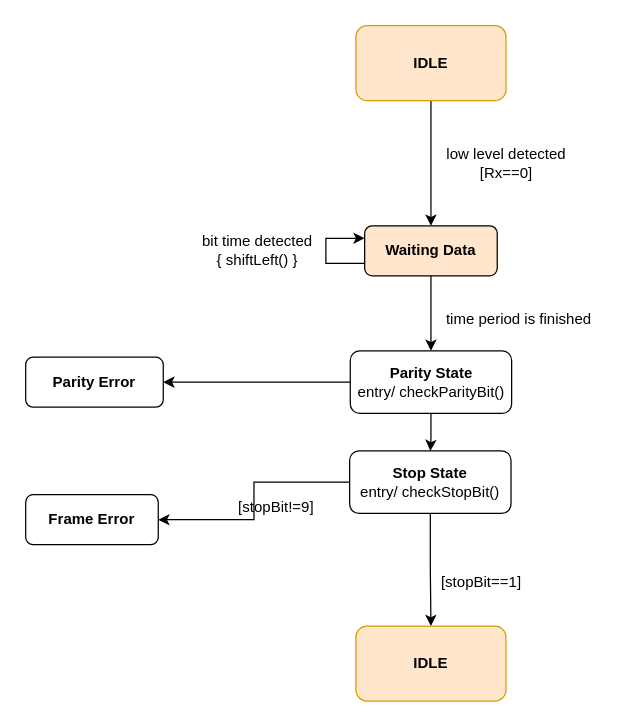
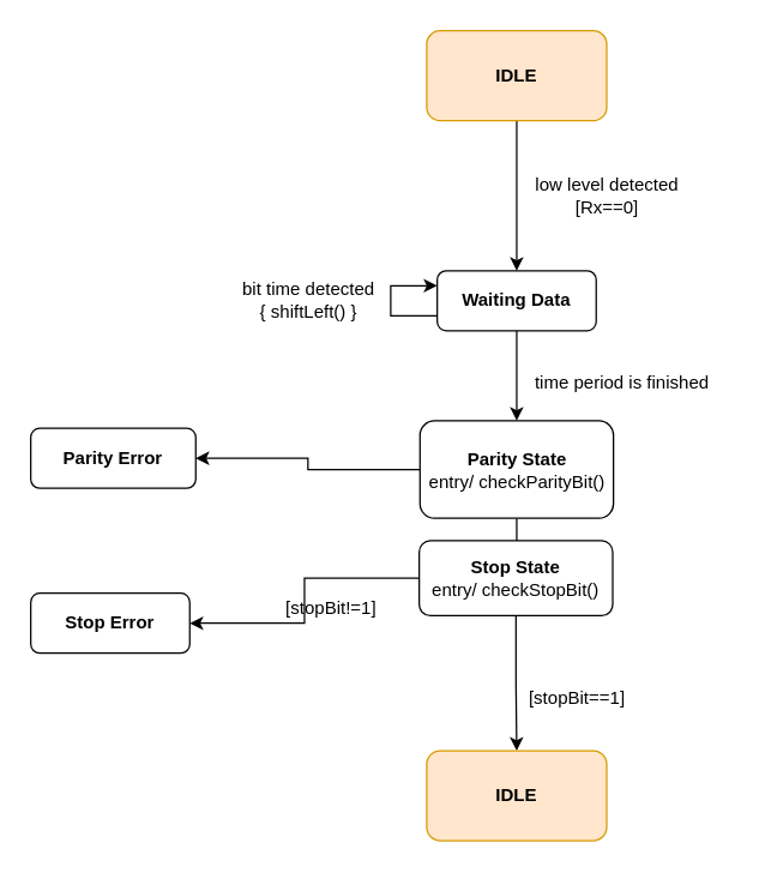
  <mxCell id="0" />
  <mxCell id="1" parent="0" />
  <mxCell id="2" style="edgeStyle=orthogonalEdgeStyle;rounded=0;orthogonalLoop=1;jettySize=auto;html=1;" edge="1" parent="1" source="3" target="5"><mxGeometry relative="1" as="geometry" /></mxCell>
  <mxCell id="3" value="&lt;b&gt;IDLE&lt;/b&gt;" style="rounded=1;whiteSpace=wrap;html=1;fillColor=#ffe6cc;strokeColor=#d79b00;" vertex="1" parent="1"><mxGeometry x="284" y="20" width="120" height="60" as="geometry" /></mxCell>
  <mxCell id="4" style="edgeStyle=orthogonalEdgeStyle;rounded=0;orthogonalLoop=1;jettySize=auto;html=1;exitX=0.5;exitY=1;exitDx=0;exitDy=0;entryX=0.5;entryY=0;entryDx=0;entryDy=0;" edge="1" parent="1" source="5" target="10"><mxGeometry relative="1" as="geometry" /></mxCell>
- <mxCell id="5" value="&lt;b&gt;Waiting Data&lt;/b&gt;" style="rounded=1;whiteSpace=wrap;html=1;fillColor=#ffe6cc;" vertex="1" parent="1"><mxGeometry x="291" y="180" width="106" height="40" as="geometry" /></mxCell>
+ <mxCell id="5" value="&lt;b&gt;Waiting Data&lt;/b&gt;" style="rounded=1;whiteSpace=wrap;html=1;" vertex="1" parent="1"><mxGeometry x="291" y="180" width="106" height="40" as="geometry" /></mxCell>
  <mxCell id="6" value="low level detected&lt;br&gt;[Rx==0]" style="text;html=1;align=center;verticalAlign=middle;resizable=0;points=[];autosize=1;strokeColor=none;fillColor=none;" vertex="1" parent="1"><mxGeometry x="344" y="110" width="120" height="40" as="geometry" /></mxCell>
  <mxCell id="7" value="bit time detected&lt;br&gt;{ shiftLeft() }" style="text;html=1;align=center;verticalAlign=middle;resizable=0;points=[];autosize=1;strokeColor=none;fillColor=none;" vertex="1" parent="1"><mxGeometry x="150" y="180" width="110" height="40" as="geometry" /></mxCell>
  <mxCell id="8" style="edgeStyle=orthogonalEdgeStyle;rounded=0;orthogonalLoop=1;jettySize=auto;html=1;entryX=0.5;entryY=0;entryDx=0;entryDy=0;" edge="1" parent="1" source="10" target="17"><mxGeometry relative="1" as="geometry" /></mxCell>
  <mxCell id="9" style="edgeStyle=orthogonalEdgeStyle;rounded=0;orthogonalLoop=1;jettySize=auto;html=1;exitX=0;exitY=0.5;exitDx=0;exitDy=0;" edge="1" parent="1" source="10" target="12"><mxGeometry relative="1" as="geometry" /></mxCell>
- <mxCell id="10" value="&lt;b&gt;Parity State&lt;br&gt;&lt;/b&gt;entry/ checkParityBit()" style="rounded=1;whiteSpace=wrap;html=1;" vertex="1" parent="1"><mxGeometry x="279.5" y="280" width="129" height="50" as="geometry" /></mxCell>
+ <mxCell id="10" value="&lt;b&gt;Parity State&lt;br&gt;&lt;/b&gt;entry/ checkParityBit()" style="rounded=1;whiteSpace=wrap;html=1;" vertex="1" parent="1"><mxGeometry x="279.5" y="280" width="129" height="65" as="geometry" /></mxCell>
  <mxCell id="11" style="edgeStyle=orthogonalEdgeStyle;rounded=0;orthogonalLoop=1;jettySize=auto;html=1;exitX=0;exitY=0.75;exitDx=0;exitDy=0;entryX=0;entryY=0.25;entryDx=0;entryDy=0;" edge="1" parent="1" source="5" target="5"><mxGeometry relative="1" as="geometry"><Array as="points"><mxPoint x="260" y="210" /><mxPoint x="260" y="190" /></Array></mxGeometry></mxCell>
  <mxCell id="12" value="&lt;b&gt;Parity Error&lt;/b&gt;" style="rounded=1;whiteSpace=wrap;html=1;" vertex="1" parent="1"><mxGeometry x="20" y="285" width="110" height="40" as="geometry" /></mxCell>
- <mxCell id="13" value="&lt;b&gt;Frame Error&lt;/b&gt;" style="rounded=1;whiteSpace=wrap;html=1;" vertex="1" parent="1"><mxGeometry x="20" y="395" width="106" height="40" as="geometry" /></mxCell>
+ <mxCell id="13" value="&lt;b&gt;Stop Error&lt;/b&gt;" style="rounded=1;whiteSpace=wrap;html=1;" vertex="1" parent="1"><mxGeometry x="20" y="395" width="106" height="40" as="geometry" /></mxCell>
  <mxCell id="14" value="time period is finished" style="text;html=1;align=center;verticalAlign=middle;resizable=0;points=[];autosize=1;strokeColor=none;fillColor=none;" vertex="1" parent="1"><mxGeometry x="344" y="240" width="140" height="30" as="geometry" /></mxCell>
  <mxCell id="15" style="edgeStyle=orthogonalEdgeStyle;rounded=0;orthogonalLoop=1;jettySize=auto;html=1;entryX=1;entryY=0.5;entryDx=0;entryDy=0;" edge="1" parent="1" source="17" target="13"><mxGeometry relative="1" as="geometry"><mxPoint x="140" y="415" as="targetPoint" /></mxGeometry></mxCell>
  <mxCell id="16" style="edgeStyle=orthogonalEdgeStyle;rounded=0;orthogonalLoop=1;jettySize=auto;html=1;exitX=0.5;exitY=1;exitDx=0;exitDy=0;entryX=0.5;entryY=0;entryDx=0;entryDy=0;" edge="1" parent="1" source="17" target="20"><mxGeometry relative="1" as="geometry" /></mxCell>
  <mxCell id="17" value="&lt;b&gt;Stop State&lt;br&gt;&lt;/b&gt;entry/ checkStopBit()" style="rounded=1;whiteSpace=wrap;html=1;" vertex="1" parent="1"><mxGeometry x="279" y="360" width="129" height="50" as="geometry" /></mxCell>
- <mxCell id="18" value="[stopBit!=9]" style="text;html=1;align=center;verticalAlign=middle;resizable=0;points=[];autosize=1;strokeColor=none;fillColor=none;" vertex="1" parent="1"><mxGeometry x="180" y="390" width="80" height="30" as="geometry" /></mxCell>
+ <mxCell id="18" value="[stopBit!=1]" style="text;html=1;align=center;verticalAlign=middle;resizable=0;points=[];autosize=1;strokeColor=none;fillColor=none;" vertex="1" parent="1"><mxGeometry x="180" y="390" width="80" height="30" as="geometry" /></mxCell>
  <mxCell id="19" value="[stopBit==1]" style="text;html=1;align=center;verticalAlign=middle;resizable=0;points=[];autosize=1;strokeColor=none;fillColor=none;" vertex="1" parent="1"><mxGeometry x="339" y="450" width="90" height="30" as="geometry" /></mxCell>
  <mxCell id="20" value="&lt;b&gt;IDLE&lt;/b&gt;" style="rounded=1;whiteSpace=wrap;html=1;fillColor=#ffe6cc;strokeColor=#d79b00;" vertex="1" parent="1"><mxGeometry x="284" y="500" width="120" height="60" as="geometry" /></mxCell>
